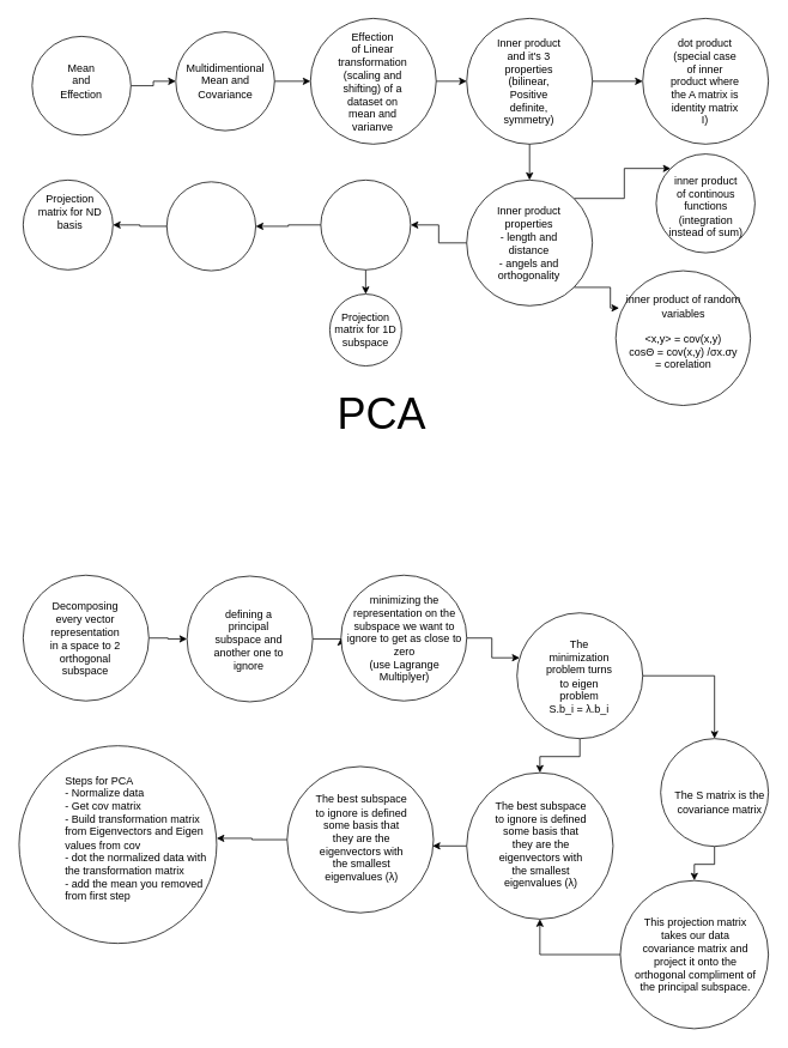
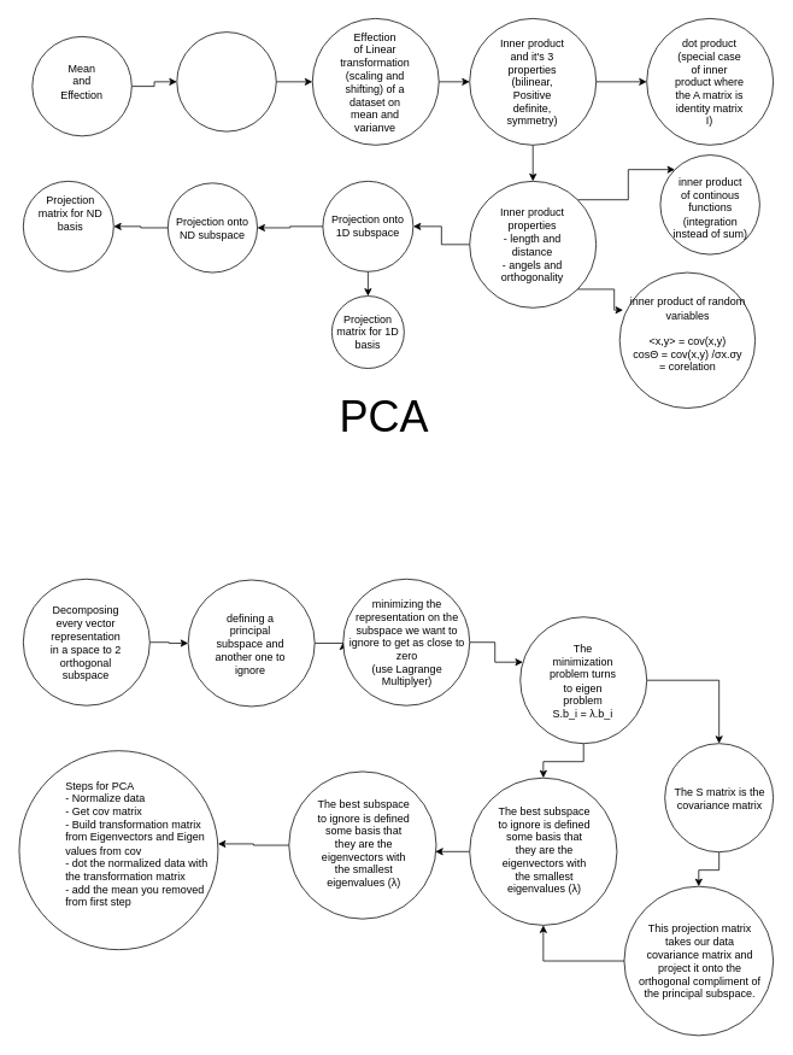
  <mxCell id="0" />
  <mxCell id="1" parent="0" />
  <mxCell id="2" style="edgeStyle=orthogonalEdgeStyle;rounded=0;orthogonalLoop=1;jettySize=auto;html=1;exitX=1;exitY=0.5;exitDx=0;exitDy=0;entryX=0;entryY=0.5;entryDx=0;entryDy=0;" edge="1" parent="1" source="3" target="6"><mxGeometry relative="1" as="geometry" /></mxCell>
  <mxCell id="3" value="" style="ellipse;whiteSpace=wrap;html=1;aspect=fixed;" vertex="1" parent="1"><mxGeometry x="35" y="40" width="110" height="110" as="geometry" /></mxCell>
  <mxCell id="4" value="&lt;div&gt;Mean&lt;/div&gt;&lt;div&gt;and&lt;/div&gt;&lt;div&gt;Effection&lt;br&gt;&lt;/div&gt;" style="text;html=1;strokeColor=none;fillColor=none;align=center;verticalAlign=middle;whiteSpace=wrap;rounded=0;" vertex="1" parent="1"><mxGeometry x="70" y="60" width="40" height="60" as="geometry" /></mxCell>
  <mxCell id="5" style="edgeStyle=orthogonalEdgeStyle;rounded=0;orthogonalLoop=1;jettySize=auto;html=1;exitX=1;exitY=0.5;exitDx=0;exitDy=0;entryX=0;entryY=0.5;entryDx=0;entryDy=0;" edge="1" parent="1" source="6" target="9"><mxGeometry relative="1" as="geometry" /></mxCell>
  <mxCell id="6" value="" style="ellipse;whiteSpace=wrap;html=1;aspect=fixed;" vertex="1" parent="1"><mxGeometry x="195" y="35" width="110" height="110" as="geometry" /></mxCell>
- <mxCell id="7" value="&lt;div&gt;Multidimentional&lt;/div&gt;&lt;div&gt;Mean and&lt;br&gt;&lt;/div&gt;&lt;div&gt;Covariance&lt;br&gt;&lt;/div&gt;" style="text;html=1;strokeColor=none;fillColor=none;align=center;verticalAlign=middle;whiteSpace=wrap;rounded=0;" vertex="1" parent="1"><mxGeometry x="207.5" y="60" width="85" height="60" as="geometry" /></mxCell>
  <mxCell id="8" style="edgeStyle=orthogonalEdgeStyle;rounded=0;orthogonalLoop=1;jettySize=auto;html=1;exitX=1;exitY=0.5;exitDx=0;exitDy=0;entryX=0;entryY=0.5;entryDx=0;entryDy=0;" edge="1" parent="1" source="9" target="13"><mxGeometry relative="1" as="geometry" /></mxCell>
  <mxCell id="9" value="" style="ellipse;whiteSpace=wrap;html=1;aspect=fixed;" vertex="1" parent="1"><mxGeometry x="345" y="20" width="140" height="140" as="geometry" /></mxCell>
  <mxCell id="10" value="&lt;div&gt;Effection&lt;/div&gt;&lt;div&gt;of Linear transformation (scaling and shifting) of a dataset on mean and varianve&lt;br&gt;&lt;/div&gt;" style="text;html=1;strokeColor=none;fillColor=none;align=center;verticalAlign=middle;whiteSpace=wrap;rounded=0;" vertex="1" parent="1"><mxGeometry x="371.5" y="61" width="85" height="60" as="geometry" /></mxCell>
  <mxCell id="11" style="edgeStyle=orthogonalEdgeStyle;rounded=0;orthogonalLoop=1;jettySize=auto;html=1;exitX=1;exitY=0.5;exitDx=0;exitDy=0;entryX=0;entryY=0.5;entryDx=0;entryDy=0;" edge="1" parent="1" source="13" target="15"><mxGeometry relative="1" as="geometry" /></mxCell>
  <mxCell id="12" style="edgeStyle=orthogonalEdgeStyle;rounded=0;orthogonalLoop=1;jettySize=auto;html=1;exitX=0.5;exitY=1;exitDx=0;exitDy=0;" edge="1" parent="1" source="13" target="20"><mxGeometry relative="1" as="geometry" /></mxCell>
  <mxCell id="13" value="" style="ellipse;whiteSpace=wrap;html=1;aspect=fixed;" vertex="1" parent="1"><mxGeometry x="519" y="20" width="140" height="140" as="geometry" /></mxCell>
  <mxCell id="14" value="&lt;div&gt;Inner product and it's 3 properties (bilinear, Positive definite, symmetry)&lt;br&gt;&lt;/div&gt;" style="text;html=1;strokeColor=none;fillColor=none;align=center;verticalAlign=middle;whiteSpace=wrap;rounded=0;" vertex="1" parent="1"><mxGeometry x="545.5" y="61" width="85" height="60" as="geometry" /></mxCell>
  <mxCell id="15" value="" style="ellipse;whiteSpace=wrap;html=1;aspect=fixed;" vertex="1" parent="1"><mxGeometry x="715" y="20" width="140" height="140" as="geometry" /></mxCell>
  <mxCell id="16" value="&lt;div&gt;dot product&lt;/div&gt;&lt;div&gt;(special case of inner product where the A matrix is identity matrix I)&lt;br&gt;&lt;/div&gt;" style="text;html=1;strokeColor=none;fillColor=none;align=center;verticalAlign=middle;whiteSpace=wrap;rounded=0;" vertex="1" parent="1"><mxGeometry x="741.5" y="61" width="85" height="60" as="geometry" /></mxCell>
  <mxCell id="17" style="edgeStyle=orthogonalEdgeStyle;rounded=0;orthogonalLoop=1;jettySize=auto;html=1;exitX=1;exitY=0;exitDx=0;exitDy=0;entryX=0;entryY=0;entryDx=0;entryDy=0;" edge="1" parent="1" source="20" target="33"><mxGeometry relative="1" as="geometry" /></mxCell>
  <mxCell id="18" style="edgeStyle=orthogonalEdgeStyle;rounded=0;orthogonalLoop=1;jettySize=auto;html=1;exitX=1;exitY=1;exitDx=0;exitDy=0;entryX=0;entryY=0.25;entryDx=0;entryDy=0;" edge="1" parent="1" source="20" target="36"><mxGeometry relative="1" as="geometry" /></mxCell>
  <mxCell id="19" style="edgeStyle=orthogonalEdgeStyle;rounded=0;orthogonalLoop=1;jettySize=auto;html=1;exitX=0;exitY=0.5;exitDx=0;exitDy=0;entryX=1;entryY=0.5;entryDx=0;entryDy=0;" edge="1" parent="1" source="20" target="24"><mxGeometry relative="1" as="geometry" /></mxCell>
  <mxCell id="20" value="" style="ellipse;whiteSpace=wrap;html=1;aspect=fixed;" vertex="1" parent="1"><mxGeometry x="519" y="200" width="140" height="140" as="geometry" /></mxCell>
  <mxCell id="21" value="&lt;div&gt;Inner product properties&lt;/div&gt;&lt;div&gt;- length and distance&lt;br&gt;&lt;/div&gt;&lt;div&gt;- angels and orthogonality&lt;br&gt;&lt;/div&gt;" style="text;html=1;strokeColor=none;fillColor=none;align=center;verticalAlign=middle;whiteSpace=wrap;rounded=0;" vertex="1" parent="1"><mxGeometry x="545.5" y="241" width="85" height="60" as="geometry" /></mxCell>
  <mxCell id="22" style="edgeStyle=orthogonalEdgeStyle;rounded=0;orthogonalLoop=1;jettySize=auto;html=1;exitX=0.5;exitY=1;exitDx=0;exitDy=0;entryX=0.5;entryY=0;entryDx=0;entryDy=0;" edge="1" parent="1" source="24" target="31"><mxGeometry relative="1" as="geometry" /></mxCell>
  <mxCell id="23" style="edgeStyle=orthogonalEdgeStyle;rounded=0;orthogonalLoop=1;jettySize=auto;html=1;exitX=0;exitY=0.5;exitDx=0;exitDy=0;entryX=1;entryY=0.5;entryDx=0;entryDy=0;" edge="1" parent="1" source="24" target="27"><mxGeometry relative="1" as="geometry" /></mxCell>
  <mxCell id="24" value="" style="ellipse;whiteSpace=wrap;html=1;aspect=fixed;" vertex="1" parent="1"><mxGeometry x="356.5" y="200" width="100" height="100" as="geometry" /></mxCell>
+ <mxCell id="25" value="Projection onto 1D subspace" style="text;html=1;strokeColor=none;fillColor=none;align=center;verticalAlign=middle;whiteSpace=wrap;rounded=0;" vertex="1" parent="1"><mxGeometry x="364" y="220" width="85" height="60" as="geometry" /></mxCell>
  <mxCell id="26" style="edgeStyle=orthogonalEdgeStyle;rounded=0;orthogonalLoop=1;jettySize=auto;html=1;exitX=0;exitY=0.5;exitDx=0;exitDy=0;entryX=1;entryY=0.5;entryDx=0;entryDy=0;" edge="1" parent="1" source="27" target="29"><mxGeometry relative="1" as="geometry" /></mxCell>
  <mxCell id="27" value="" style="ellipse;whiteSpace=wrap;html=1;aspect=fixed;" vertex="1" parent="1"><mxGeometry x="185" y="202" width="99" height="99" as="geometry" /></mxCell>
+ <mxCell id="28" value="Projection onto ND subspace" style="text;html=1;strokeColor=none;fillColor=none;align=center;verticalAlign=middle;whiteSpace=wrap;rounded=0;" vertex="1" parent="1"><mxGeometry x="192" y="221.5" width="85" height="60" as="geometry" /></mxCell>
  <mxCell id="29" value="" style="ellipse;whiteSpace=wrap;html=1;aspect=fixed;" vertex="1" parent="1"><mxGeometry x="25" y="200" width="100" height="100" as="geometry" /></mxCell>
  <mxCell id="30" value="Projection matrix for ND basis" style="text;html=1;strokeColor=none;fillColor=none;align=center;verticalAlign=middle;whiteSpace=wrap;rounded=0;" vertex="1" parent="1"><mxGeometry x="35" y="205.5" width="85" height="60" as="geometry" /></mxCell>
  <mxCell id="31" value="" style="ellipse;whiteSpace=wrap;html=1;aspect=fixed;" vertex="1" parent="1"><mxGeometry x="366.5" y="327" width="80" height="80" as="geometry" /></mxCell>
- <mxCell id="32" value="Projection matrix for 1D subspace" style="text;html=1;strokeColor=none;fillColor=none;align=center;verticalAlign=middle;whiteSpace=wrap;rounded=0;" vertex="1" parent="1"><mxGeometry x="364" y="337" width="85" height="60" as="geometry" /></mxCell>
+ <mxCell id="32" value="Projection matrix for 1D basis" style="text;html=1;strokeColor=none;fillColor=none;align=center;verticalAlign=middle;whiteSpace=wrap;rounded=0;" vertex="1" parent="1"><mxGeometry x="364" y="337" width="85" height="60" as="geometry" /></mxCell>
  <mxCell id="33" value="" style="ellipse;whiteSpace=wrap;html=1;aspect=fixed;" vertex="1" parent="1"><mxGeometry x="730" y="171" width="110" height="110" as="geometry" /></mxCell>
  <mxCell id="34" value="inner product of continous functions (integration instead of sum)" style="text;html=1;strokeColor=none;fillColor=none;align=center;verticalAlign=middle;whiteSpace=wrap;rounded=0;" vertex="1" parent="1"><mxGeometry x="742.5" y="200" width="85" height="60" as="geometry" /></mxCell>
  <mxCell id="35" value="" style="ellipse;whiteSpace=wrap;html=1;aspect=fixed;" vertex="1" parent="1"><mxGeometry x="685" y="301" width="150" height="150" as="geometry" /></mxCell>
  <mxCell id="36" value="&lt;div&gt;inner product of random variables&lt;/div&gt;&lt;div&gt;&lt;br&gt;&lt;/div&gt;&lt;div&gt;&amp;lt;x,y&amp;gt; = cov(x,y)&lt;/div&gt;&lt;div&gt;cosΘ = cov(x,y) /σx.σy&lt;/div&gt;&lt;div&gt;= corelation&lt;br&gt;&lt;/div&gt;" style="text;html=1;strokeColor=none;fillColor=none;align=center;verticalAlign=middle;whiteSpace=wrap;rounded=0;" vertex="1" parent="1"><mxGeometry x="688.75" y="315" width="142.5" height="110" as="geometry" /></mxCell>
  <mxCell id="37" style="edgeStyle=orthogonalEdgeStyle;rounded=0;orthogonalLoop=1;jettySize=auto;html=1;exitX=1;exitY=0.5;exitDx=0;exitDy=0;entryX=0;entryY=0.5;entryDx=0;entryDy=0;" edge="1" parent="1" source="38" target="41"><mxGeometry relative="1" as="geometry" /></mxCell>
  <mxCell id="38" value="" style="ellipse;whiteSpace=wrap;html=1;aspect=fixed;" vertex="1" parent="1"><mxGeometry x="25" y="640" width="140" height="140" as="geometry" /></mxCell>
  <mxCell id="39" value="Decomposing every vector representation in a space to 2 orthogonal subspace" style="text;html=1;strokeColor=none;fillColor=none;align=center;verticalAlign=middle;whiteSpace=wrap;rounded=0;" vertex="1" parent="1"><mxGeometry x="51.5" y="681" width="85" height="60" as="geometry" /></mxCell>
  <mxCell id="40" style="edgeStyle=orthogonalEdgeStyle;rounded=0;orthogonalLoop=1;jettySize=auto;html=1;exitX=1;exitY=0.5;exitDx=0;exitDy=0;entryX=0;entryY=0.5;entryDx=0;entryDy=0;" edge="1" parent="1" source="41" target="44"><mxGeometry relative="1" as="geometry" /></mxCell>
  <mxCell id="41" value="" style="ellipse;whiteSpace=wrap;html=1;aspect=fixed;" vertex="1" parent="1"><mxGeometry x="207.5" y="641" width="140" height="140" as="geometry" /></mxCell>
  <mxCell id="42" value="defining a principal subspace and another one to ignore" style="text;html=1;strokeColor=none;fillColor=none;align=center;verticalAlign=middle;whiteSpace=wrap;rounded=0;" vertex="1" parent="1"><mxGeometry x="234" y="682" width="85" height="60" as="geometry" /></mxCell>
  <mxCell id="43" style="edgeStyle=orthogonalEdgeStyle;rounded=0;orthogonalLoop=1;jettySize=auto;html=1;exitX=1;exitY=0.5;exitDx=0;exitDy=0;entryX=0.021;entryY=0.357;entryDx=0;entryDy=0;entryPerimeter=0;" edge="1" parent="1" source="44" target="51"><mxGeometry relative="1" as="geometry" /></mxCell>
  <mxCell id="44" value="" style="ellipse;whiteSpace=wrap;html=1;aspect=fixed;" vertex="1" parent="1"><mxGeometry x="379" y="640" width="140" height="140" as="geometry" /></mxCell>
  <mxCell id="45" value="&lt;div&gt;minimizing the representation on the subspace we want to ignore to get as close to zero&lt;/div&gt;(use Lagrange Multiplyer)" style="text;html=1;strokeColor=none;fillColor=none;align=center;verticalAlign=middle;whiteSpace=wrap;rounded=0;" vertex="1" parent="1"><mxGeometry x="385" y="681" width="130" height="60" as="geometry" /></mxCell>
  <mxCell id="46" style="edgeStyle=orthogonalEdgeStyle;rounded=0;orthogonalLoop=1;jettySize=auto;html=1;exitX=0;exitY=0.5;exitDx=0;exitDy=0;entryX=0.994;entryY=0.546;entryDx=0;entryDy=0;entryPerimeter=0;" edge="1" parent="1" source="47" target="57"><mxGeometry relative="1" as="geometry" /></mxCell>
  <mxCell id="47" value="" style="ellipse;whiteSpace=wrap;html=1;aspect=fixed;" vertex="1" parent="1"><mxGeometry x="519" y="860" width="163" height="163" as="geometry" /></mxCell>
  <mxCell id="48" value="The best subspace to ignore is defined some basis that they are the eigenvectors with the smallest eigenvalues (λ)" style="text;html=1;strokeColor=none;fillColor=none;align=center;verticalAlign=middle;whiteSpace=wrap;rounded=0;" vertex="1" parent="1"><mxGeometry x="548.5" y="910" width="105.5" height="60" as="geometry" /></mxCell>
  <mxCell id="49" style="edgeStyle=orthogonalEdgeStyle;rounded=0;orthogonalLoop=1;jettySize=auto;html=1;exitX=1;exitY=0.5;exitDx=0;exitDy=0;entryX=0.5;entryY=0;entryDx=0;entryDy=0;" edge="1" parent="1" source="51" target="54"><mxGeometry relative="1" as="geometry" /></mxCell>
  <mxCell id="50" style="edgeStyle=orthogonalEdgeStyle;rounded=0;orthogonalLoop=1;jettySize=auto;html=1;exitX=0.5;exitY=1;exitDx=0;exitDy=0;entryX=0.5;entryY=0;entryDx=0;entryDy=0;" edge="1" parent="1" source="51" target="47"><mxGeometry relative="1" as="geometry" /></mxCell>
  <mxCell id="51" value="" style="ellipse;whiteSpace=wrap;html=1;aspect=fixed;" vertex="1" parent="1"><mxGeometry x="575" y="682" width="140" height="140" as="geometry" /></mxCell>
  <mxCell id="52" value="&lt;div&gt;The minimization problem turns to eigen problem&lt;/div&gt;S.b_i = λ.b_i" style="text;html=1;strokeColor=none;fillColor=none;align=center;verticalAlign=middle;whiteSpace=wrap;rounded=0;" vertex="1" parent="1"><mxGeometry x="601.5" y="723" width="85" height="60" as="geometry" /></mxCell>
  <mxCell id="53" style="edgeStyle=orthogonalEdgeStyle;rounded=0;orthogonalLoop=1;jettySize=auto;html=1;exitX=0.5;exitY=1;exitDx=0;exitDy=0;" edge="1" parent="1" source="54" target="60"><mxGeometry relative="1" as="geometry" /></mxCell>
  <mxCell id="54" value="" style="ellipse;whiteSpace=wrap;html=1;aspect=fixed;" vertex="1" parent="1"><mxGeometry x="735" y="822" width="120" height="120" as="geometry" /></mxCell>
- <mxCell id="55" value="The S matrix is the covariance matrix" style="text;html=1;strokeColor=none;fillColor=none;align=center;verticalAlign=middle;whiteSpace=wrap;rounded=0;" vertex="1" parent="1"><mxGeometry x="747.5" y="863" width="105.5" height="60" as="geometry" /></mxCell>
+ <mxCell id="55" value="The S matrix is the covariance matrix" style="text;html=1;strokeColor=none;fillColor=none;align=center;verticalAlign=middle;whiteSpace=wrap;rounded=0;" vertex="1" parent="1"><mxGeometry x="742.5" y="853" width="105.5" height="60" as="geometry" /></mxCell>
  <mxCell id="56" style="edgeStyle=orthogonalEdgeStyle;rounded=0;orthogonalLoop=1;jettySize=auto;html=1;exitX=0;exitY=0.5;exitDx=0;exitDy=0;entryX=1;entryY=0.5;entryDx=0;entryDy=0;" edge="1" parent="1" source="57" target="63"><mxGeometry relative="1" as="geometry" /></mxCell>
  <mxCell id="57" value="" style="ellipse;whiteSpace=wrap;html=1;aspect=fixed;" vertex="1" parent="1"><mxGeometry x="319" y="853" width="163" height="163" as="geometry" /></mxCell>
  <mxCell id="58" value="The best subspace to ignore is defined some basis that they are the eigenvectors with the smallest eigenvalues (λ)" style="text;html=1;strokeColor=none;fillColor=none;align=center;verticalAlign=middle;whiteSpace=wrap;rounded=0;" vertex="1" parent="1"><mxGeometry x="348.5" y="903" width="105.5" height="60" as="geometry" /></mxCell>
  <mxCell id="59" style="edgeStyle=orthogonalEdgeStyle;rounded=0;orthogonalLoop=1;jettySize=auto;html=1;exitX=0;exitY=0.5;exitDx=0;exitDy=0;entryX=0.5;entryY=1;entryDx=0;entryDy=0;" edge="1" parent="1" source="60" target="47"><mxGeometry relative="1" as="geometry" /></mxCell>
  <mxCell id="60" value="" style="ellipse;whiteSpace=wrap;html=1;aspect=fixed;" vertex="1" parent="1"><mxGeometry x="690" y="980" width="165" height="165" as="geometry" /></mxCell>
  <mxCell id="61" value="This projection matrix takes our data covariance matrix and project it onto the orthogonal compliment of the principal subspace." style="text;html=1;strokeColor=none;fillColor=none;align=center;verticalAlign=middle;whiteSpace=wrap;rounded=0;" vertex="1" parent="1"><mxGeometry x="705.25" y="1032.5" width="137.5" height="60" as="geometry" /></mxCell>
  <mxCell id="62" value="" style="ellipse;whiteSpace=wrap;html=1;aspect=fixed;" vertex="1" parent="1"><mxGeometry x="20.5" y="830" width="220" height="220" as="geometry" /></mxCell>
  <mxCell id="63" value="&lt;div align=&quot;left&quot;&gt;Steps for PCA&lt;/div&gt;&lt;div align=&quot;left&quot;&gt;- Normalize data&lt;/div&gt;&lt;div align=&quot;left&quot;&gt;- Get cov matrix&lt;/div&gt;&lt;div align=&quot;left&quot;&gt;- Build transformation matrix from Eigenvectors and Eigen values from cov&lt;/div&gt;&lt;div align=&quot;left&quot;&gt;- dot the normalized data with the transformation matrix&lt;/div&gt;&lt;div align=&quot;left&quot;&gt;- add the mean you removed from first step&lt;br&gt;&lt;/div&gt;" style="text;html=1;strokeColor=none;fillColor=none;align=left;verticalAlign=middle;whiteSpace=wrap;rounded=0;" vertex="1" parent="1"><mxGeometry x="70" y="903" width="170.5" height="60" as="geometry" /></mxCell>
  <mxCell id="64" value="&lt;font style=&quot;font-size: 48px&quot;&gt;PCA&lt;/font&gt;" style="text;html=1;strokeColor=none;fillColor=none;align=center;verticalAlign=middle;whiteSpace=wrap;rounded=0;" vertex="1" parent="1"><mxGeometry x="292.5" y="415" width="262.5" height="90" as="geometry" /></mxCell>
